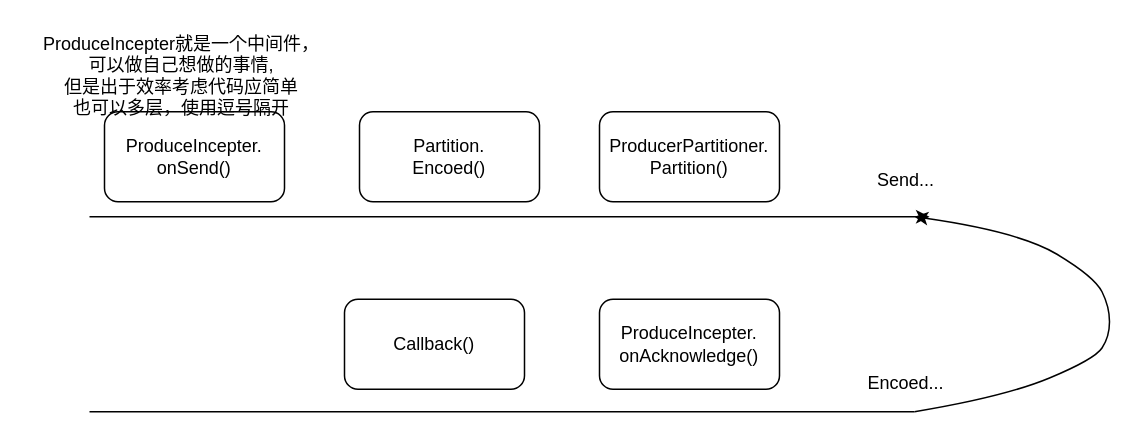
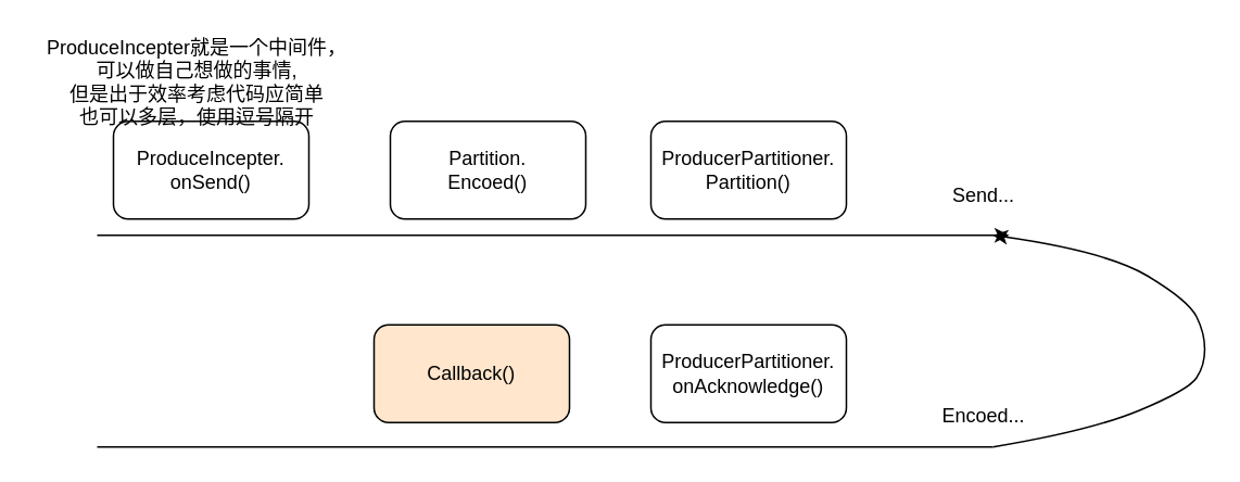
  <mxCell id="0" />
  <mxCell id="1" parent="0" />
  <mxCell id="2" value="" style="endArrow=classic;html=1;" parent="1" edge="1"><mxGeometry width="50" height="50" relative="1" as="geometry"><mxPoint x="59" y="144" as="sourcePoint" /><mxPoint x="619" y="144" as="targetPoint" /></mxGeometry></mxCell>
  <mxCell id="3" value="ProduceIncepter.&lt;br&gt;onSend()&lt;br&gt;" style="rounded=1;whiteSpace=wrap;html=1;" parent="1" vertex="1"><mxGeometry x="69" y="74" width="120" height="60" as="geometry" /></mxCell>
  <mxCell id="4" value="Partition.&lt;br&gt;Encoed()&lt;br&gt;" style="rounded=1;whiteSpace=wrap;html=1;" parent="1" vertex="1"><mxGeometry x="239" y="74" width="120" height="60" as="geometry" /></mxCell>
  <mxCell id="5" value="ProducerPartitioner.&lt;br&gt;Partition()" style="rounded=1;whiteSpace=wrap;html=1;" parent="1" vertex="1"><mxGeometry x="399" y="74" width="120" height="60" as="geometry" /></mxCell>
  <mxCell id="6" value="" style="curved=1;endArrow=classic;html=1;" parent="1" edge="1"><mxGeometry width="50" height="50" relative="1" as="geometry"><mxPoint x="609" y="274" as="sourcePoint" /><mxPoint x="609" y="144" as="targetPoint" /><Array as="points"><mxPoint x="669" y="264" /><mxPoint x="729" y="239" /><mxPoint x="739" y="224" /><mxPoint x="739" y="204" /><mxPoint x="729" y="184" /><mxPoint x="679" y="154" /></Array></mxGeometry></mxCell>
  <mxCell id="7" value="" style="endArrow=none;html=1;" parent="1" edge="1"><mxGeometry width="50" height="50" relative="1" as="geometry"><mxPoint x="59" y="274" as="sourcePoint" /><mxPoint x="609" y="274" as="targetPoint" /><Array as="points"><mxPoint x="329" y="274" /></Array></mxGeometry></mxCell>
- <mxCell id="8" value="&lt;span style=&quot;white-space: normal&quot;&gt;ProduceIncepter.&lt;/span&gt;&lt;br style=&quot;white-space: normal&quot;&gt;&lt;span style=&quot;white-space: normal&quot;&gt;onAcknowledge()&lt;/span&gt;" style="rounded=1;whiteSpace=wrap;html=1;" parent="1" vertex="1"><mxGeometry x="399" y="199" width="120" height="60" as="geometry" /></mxCell>
- <mxCell id="9" value="Callback()" style="rounded=1;whiteSpace=wrap;html=1;" parent="1" vertex="1"><mxGeometry x="229" y="199" width="120" height="60" as="geometry" /></mxCell>
+ <mxCell id="8" value="&lt;span style=&quot;white-space: normal&quot;&gt;ProducerPartitioner.&lt;/span&gt;&lt;br style=&quot;white-space: normal&quot;&gt;&lt;span style=&quot;white-space: normal&quot;&gt;onAcknowledge()&lt;/span&gt;" style="rounded=1;whiteSpace=wrap;html=1;" parent="1" vertex="1"><mxGeometry x="399" y="199" width="120" height="60" as="geometry" /></mxCell>
+ <mxCell id="9" value="Callback()" style="rounded=1;whiteSpace=wrap;html=1;fillColor=#ffe6cc;" parent="1" vertex="1"><mxGeometry x="229" y="199" width="120" height="60" as="geometry" /></mxCell>
  <mxCell id="10" value="Send..." style="text;html=1;align=center;verticalAlign=middle;resizable=0;points=[];autosize=1;" parent="1" vertex="1"><mxGeometry x="578" y="110" width="50" height="20" as="geometry" /></mxCell>
  <mxCell id="11" value="Encoed..." style="text;html=1;align=center;verticalAlign=middle;resizable=0;points=[];autosize=1;" parent="1" vertex="1"><mxGeometry x="568" y="245" width="70" height="20" as="geometry" /></mxCell>
  <mxCell id="12" value="ProduceIncepter就是一个中间件，&lt;br&gt;可以做自己想做的事情,&lt;br&gt;但是出于效率考虑代码应简单&lt;br&gt;也可以多层，使用逗号隔开" style="text;html=1;align=center;verticalAlign=middle;resizable=0;points=[];autosize=1;" parent="1" vertex="1"><mxGeometry x="20" y="20" width="200" height="60" as="geometry" /></mxCell>
